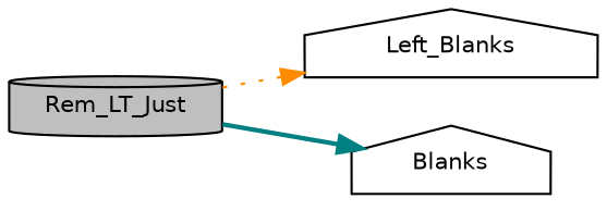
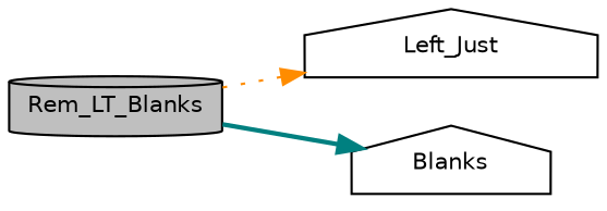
  digraph {
    rankdir=LR
    node [color=black fillcolor=white fontname=Helvetica fontsize=10 shape=house style=filled]
    edge [fontname=Helvetica fontsize=10 labelfontname=Helvetica labelfontsize=10]
-   n1 [fillcolor=grey75 fontcolor=black height=0.2 label=Rem_LT_Just shape=cylinder width=0.4]
-   n2 [height=0.2 label=Left_Blanks width=0.4]
+   n1 [fillcolor=grey75 fontcolor=black height=0.2 label=Rem_LT_Blanks shape=cylinder width=0.4]
+   n2 [height=0.2 label=Left_Just width=0.4]
    n3 [height=0.2 label=Blanks width=0.4]
    n1 -> n2 [color=darkorange style=dotted]
    n1 -> n3 [color=teal style=bold]
  }
